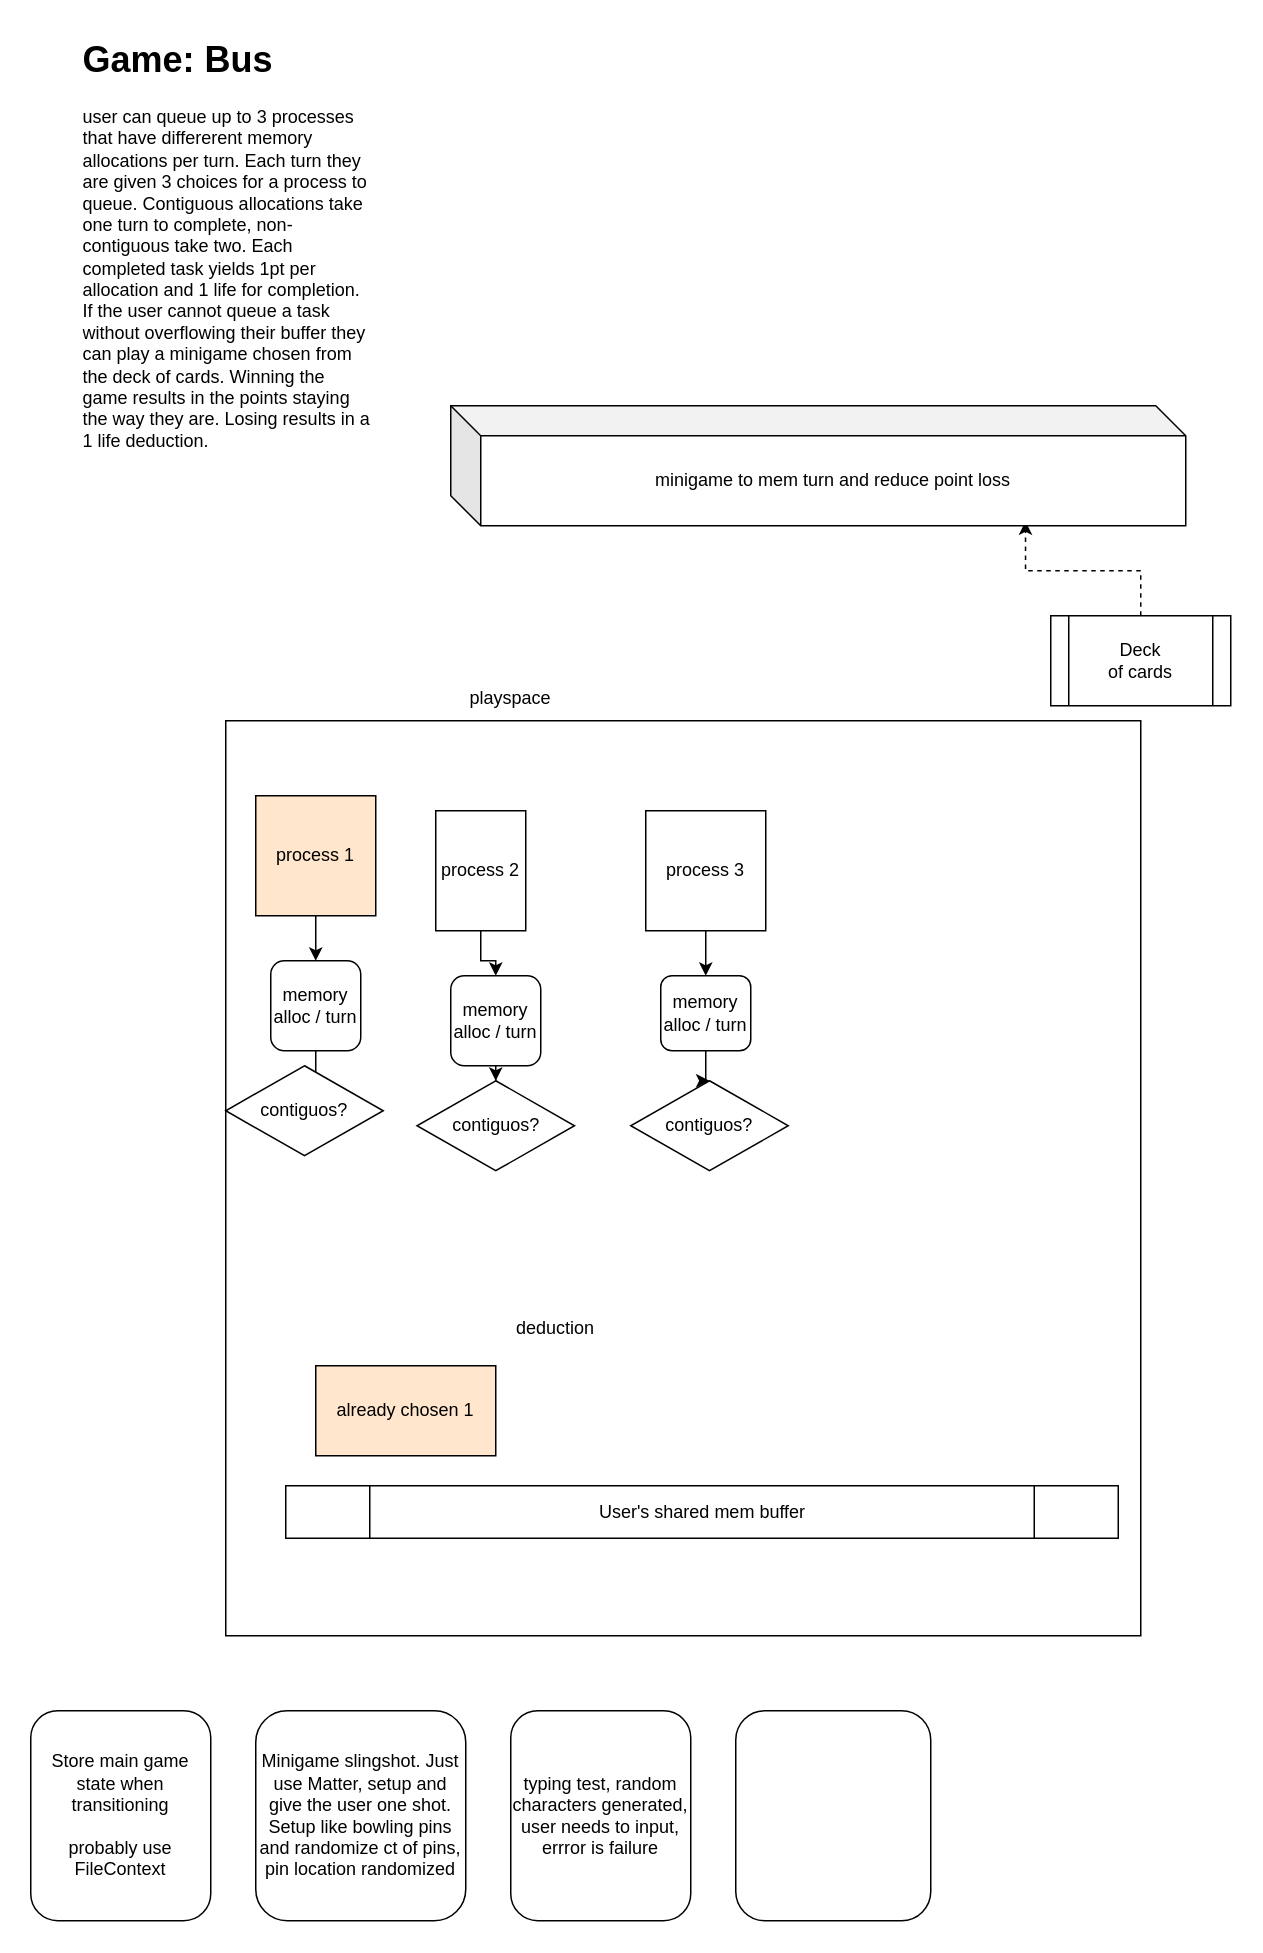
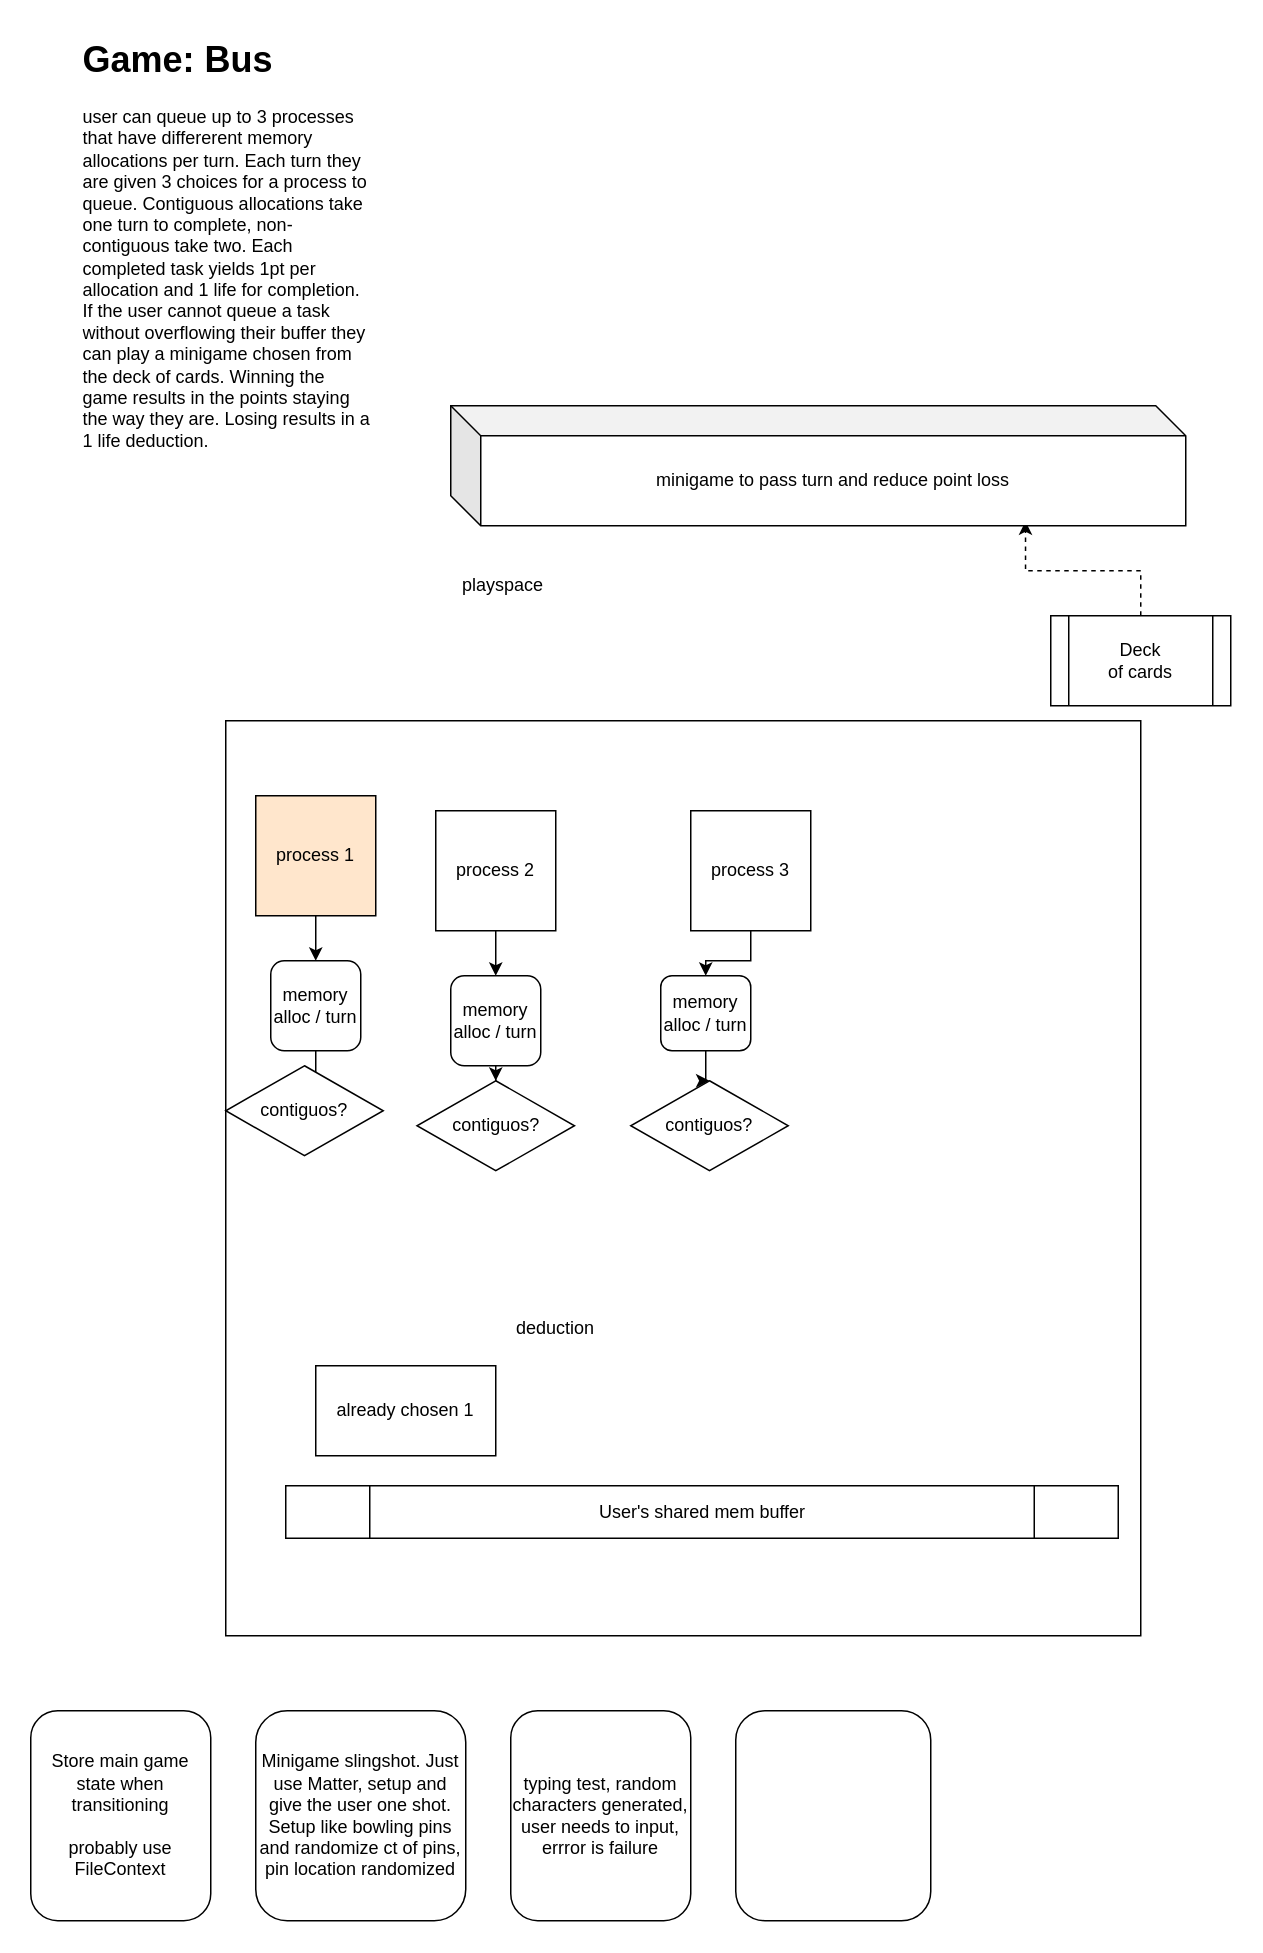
  <mxCell id="0" />
  <mxCell id="1" parent="0" />
  <mxCell id="2" style="edgeStyle=orthogonalEdgeStyle;rounded=0;orthogonalLoop=1;jettySize=auto;html=1;entryX=0.782;entryY=0.963;entryDx=0;entryDy=0;entryPerimeter=0;dashed=1;" parent="1" source="3" target="19" edge="1"><mxGeometry relative="1" as="geometry" /></mxCell>
  <mxCell id="3" value="Deck &lt;br&gt;of cards" style="shape=process;whiteSpace=wrap;html=1;backgroundOutline=1;rotation=0;" parent="1" vertex="1"><mxGeometry x="700" y="410" width="120" height="60" as="geometry" /></mxCell>
  <mxCell id="4" value="" style="whiteSpace=wrap;html=1;aspect=fixed;" parent="1" vertex="1"><mxGeometry x="150" y="480" width="610" height="610" as="geometry" /></mxCell>
- <mxCell id="5" value="playspace" style="text;html=1;strokeColor=none;fillColor=none;align=center;verticalAlign=middle;whiteSpace=wrap;rounded=0;" parent="1" vertex="1"><mxGeometry x="310" y="450" width="60" height="30" as="geometry" /></mxCell>
+ <mxCell id="5" value="playspace" style="text;html=1;strokeColor=none;fillColor=none;align=center;verticalAlign=middle;whiteSpace=wrap;rounded=0;" parent="1" vertex="1"><mxGeometry x="305" y="375" width="60" height="30" as="geometry" /></mxCell>
  <mxCell id="6" value="User's shared mem buffer" style="shape=process;whiteSpace=wrap;html=1;backgroundOutline=1;" parent="1" vertex="1"><mxGeometry x="190" y="990" width="555" height="35" as="geometry" /></mxCell>
  <mxCell id="7" style="edgeStyle=orthogonalEdgeStyle;rounded=0;orthogonalLoop=1;jettySize=auto;html=1;" parent="1" source="8" target="14" edge="1"><mxGeometry relative="1" as="geometry" /></mxCell>
  <mxCell id="8" value="process 1" style="whiteSpace=wrap;html=1;aspect=fixed;fillColor=#ffe6cc;" parent="1" vertex="1"><mxGeometry x="170" y="530" width="80" height="80" as="geometry" /></mxCell>
  <mxCell id="9" style="edgeStyle=orthogonalEdgeStyle;rounded=0;orthogonalLoop=1;jettySize=auto;html=1;" parent="1" source="10" target="18" edge="1"><mxGeometry relative="1" as="geometry" /></mxCell>
- <mxCell id="10" value="process 2" style="whiteSpace=wrap;html=1;aspect=fixed;" parent="1" vertex="1"><mxGeometry x="290" y="540" width="60" height="80" as="geometry" /></mxCell>
+ <mxCell id="10" value="process 2" style="whiteSpace=wrap;html=1;aspect=fixed;" parent="1" vertex="1"><mxGeometry x="290" y="540" width="80" height="80" as="geometry" /></mxCell>
  <mxCell id="11" style="edgeStyle=orthogonalEdgeStyle;rounded=0;orthogonalLoop=1;jettySize=auto;html=1;" parent="1" source="12" target="16" edge="1"><mxGeometry relative="1" as="geometry" /></mxCell>
- <mxCell id="12" value="process 3" style="whiteSpace=wrap;html=1;aspect=fixed;" parent="1" vertex="1"><mxGeometry x="430" y="540" width="80" height="80" as="geometry" /></mxCell>
+ <mxCell id="12" value="process 3" style="whiteSpace=wrap;html=1;aspect=fixed;" parent="1" vertex="1"><mxGeometry x="460" y="540" width="80" height="80" as="geometry" /></mxCell>
  <mxCell id="13" style="edgeStyle=orthogonalEdgeStyle;rounded=0;orthogonalLoop=1;jettySize=auto;html=1;entryX=0.5;entryY=0;entryDx=0;entryDy=0;" parent="1" source="14" target="22" edge="1"><mxGeometry relative="1" as="geometry" /></mxCell>
  <mxCell id="14" value="memory alloc / turn" style="rounded=1;whiteSpace=wrap;html=1;" parent="1" vertex="1"><mxGeometry x="180" y="640" width="60" height="60" as="geometry" /></mxCell>
  <mxCell id="15" style="edgeStyle=orthogonalEdgeStyle;rounded=0;orthogonalLoop=1;jettySize=auto;html=1;entryX=0.5;entryY=0;entryDx=0;entryDy=0;" parent="1" source="16" target="24" edge="1"><mxGeometry relative="1" as="geometry" /></mxCell>
  <mxCell id="16" value="memory alloc / turn" style="rounded=1;whiteSpace=wrap;html=1;" parent="1" vertex="1"><mxGeometry x="440" y="650" width="60" height="50" as="geometry" /></mxCell>
  <mxCell id="17" style="edgeStyle=orthogonalEdgeStyle;rounded=0;orthogonalLoop=1;jettySize=auto;html=1;entryX=0.5;entryY=0;entryDx=0;entryDy=0;" parent="1" source="18" target="23" edge="1"><mxGeometry relative="1" as="geometry" /></mxCell>
  <mxCell id="18" value="memory alloc / turn" style="rounded=1;whiteSpace=wrap;html=1;" parent="1" vertex="1"><mxGeometry x="300" y="650" width="60" height="60" as="geometry" /></mxCell>
- <mxCell id="19" value="minigame to mem turn and reduce point loss" style="shape=cube;whiteSpace=wrap;html=1;boundedLbl=1;backgroundOutline=1;darkOpacity=0.05;darkOpacity2=0.1;" parent="1" vertex="1"><mxGeometry x="300" y="270" width="490" height="80" as="geometry" /></mxCell>
- <mxCell id="20" value="already chosen 1" style="rounded=0;whiteSpace=wrap;html=1;fillColor=#ffe6cc;" parent="1" vertex="1"><mxGeometry x="210" y="910" width="120" height="60" as="geometry" /></mxCell>
+ <mxCell id="19" value="minigame to pass turn and reduce point loss" style="shape=cube;whiteSpace=wrap;html=1;boundedLbl=1;backgroundOutline=1;darkOpacity=0.05;darkOpacity2=0.1;" parent="1" vertex="1"><mxGeometry x="300" y="270" width="490" height="80" as="geometry" /></mxCell>
+ <mxCell id="20" value="already chosen 1" style="rounded=0;whiteSpace=wrap;html=1;" parent="1" vertex="1"><mxGeometry x="210" y="910" width="120" height="60" as="geometry" /></mxCell>
  <mxCell id="21" value="deduction" style="text;html=1;strokeColor=none;fillColor=none;align=center;verticalAlign=middle;whiteSpace=wrap;rounded=0;" parent="1" vertex="1"><mxGeometry x="340" y="870" width="60" height="30" as="geometry" /></mxCell>
  <mxCell id="22" value="contiguos?" style="rhombus;whiteSpace=wrap;html=1;" parent="1" vertex="1"><mxGeometry x="150" y="710" width="105" height="60" as="geometry" /></mxCell>
  <mxCell id="23" value="contiguos?" style="rhombus;whiteSpace=wrap;html=1;" parent="1" vertex="1"><mxGeometry x="277.5" y="720" width="105" height="60" as="geometry" /></mxCell>
  <mxCell id="24" value="contiguos?" style="rhombus;whiteSpace=wrap;html=1;" parent="1" vertex="1"><mxGeometry x="420" y="720" width="105" height="60" as="geometry" /></mxCell>
  <mxCell id="25" value="&lt;h1&gt;Game: Bus&lt;/h1&gt;&lt;div&gt;user can queue up to 3 processes that have differerent memory allocations per turn. Each turn they are given 3 choices for a process to queue. Contiguous allocations take one turn to complete, non-contiguous take two. Each completed task yields 1pt per allocation and 1 life for completion. If the user cannot queue a task without overflowing their buffer they can play a minigame chosen from the deck of cards. Winning the game results in the points staying the way they are. Losing results in a 1 life deduction.&amp;nbsp;&lt;/div&gt;" style="text;html=1;strokeColor=none;fillColor=none;spacing=5;spacingTop=-20;whiteSpace=wrap;overflow=hidden;rounded=0;" parent="1" vertex="1"><mxGeometry x="50" y="20" width="200" height="300" as="geometry" /></mxCell>
  <mxCell id="26" value="Store main game state when transitioning&lt;br&gt;&lt;br&gt;probably use FileContext" style="rounded=1;whiteSpace=wrap;html=1;" parent="1" vertex="1"><mxGeometry x="20" y="1140" width="120" height="140" as="geometry" /></mxCell>
  <mxCell id="27" value="Minigame slingshot. Just use Matter, setup and give the user one shot. Setup like bowling pins and randomize ct of pins,&lt;br&gt;pin location randomized" style="rounded=1;whiteSpace=wrap;html=1;" parent="1" vertex="1"><mxGeometry x="170" y="1140" width="140" height="140" as="geometry" /></mxCell>
  <mxCell id="28" value="typing test, random characters generated, user needs to input, errror is failure" style="rounded=1;whiteSpace=wrap;html=1;" parent="1" vertex="1"><mxGeometry x="340" y="1140" width="120" height="140" as="geometry" /></mxCell>
  <mxCell id="29" value="" style="rounded=1;whiteSpace=wrap;html=1;" parent="1" vertex="1"><mxGeometry x="490" y="1140" width="130" height="140" as="geometry" /></mxCell>
